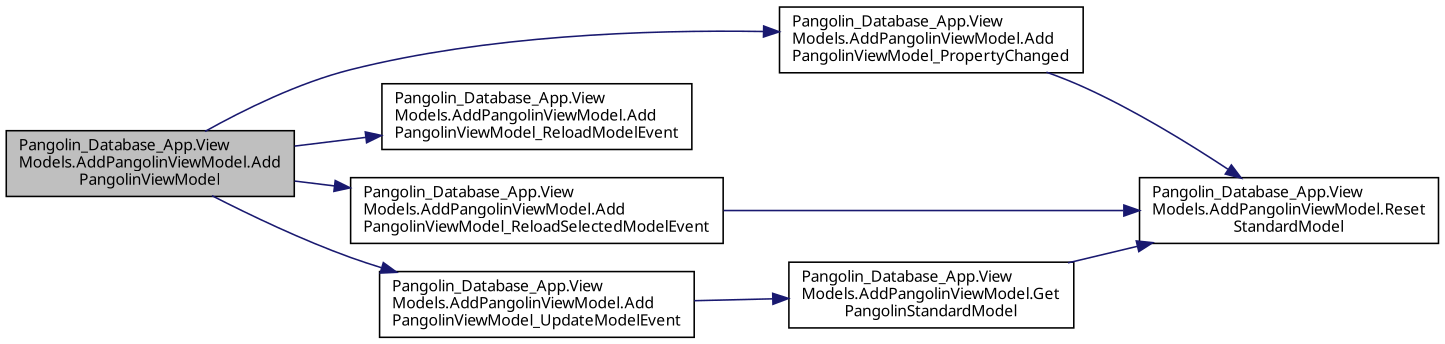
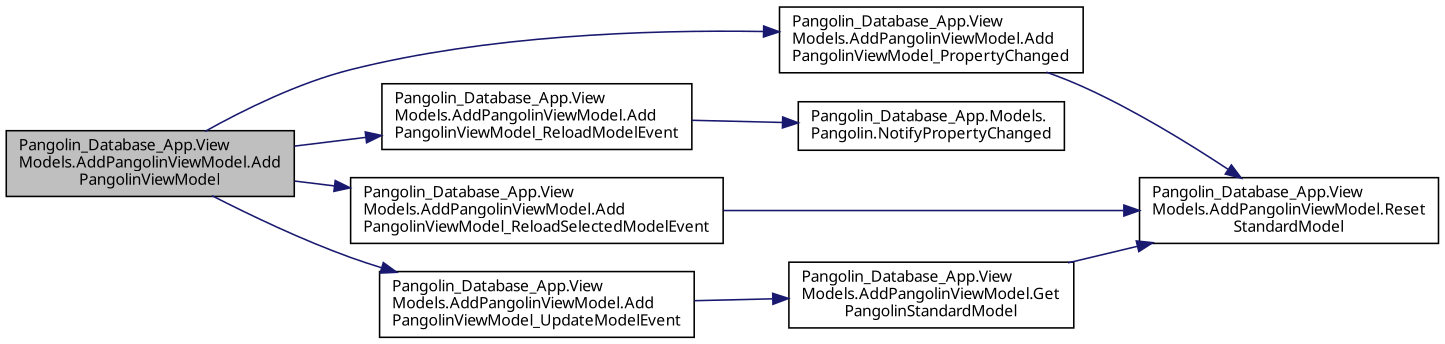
  digraph {
    rankdir=LR
    fontname="Noto Sans"
    node [color=black fillcolor=white fontname="Noto Sans" fontsize=10 shape=record style=filled]
    edge [color=midnightblue fontname="Noto Sans" fontsize=10 labelfontname=Helvetica labelfontsize=10 style=solid]
    n1 [fillcolor=grey75 fontcolor=black height=0.2 label="Pangolin_Database_App.View\lModels.AddPangolinViewModel.Add\lPangolinViewModel" width=0.4]
    n2 [height=0.2 label="Pangolin_Database_App.View\lModels.AddPangolinViewModel.Add\lPangolinViewModel_PropertyChanged" width=0.4]
    n3 [height=0.2 label="Pangolin_Database_App.View\lModels.AddPangolinViewModel.Add\lPangolinViewModel_ReloadModelEvent" width=0.4]
    n4 [height=0.2 label="Pangolin_Database_App.View\lModels.AddPangolinViewModel.Add\lPangolinViewModel_ReloadSelectedModelEvent" width=0.4]
    n5 [height=0.2 label="Pangolin_Database_App.View\lModels.AddPangolinViewModel.Add\lPangolinViewModel_UpdateModelEvent" width=0.4]
    n6 [height=0.2 label="Pangolin_Database_App.View\lModels.AddPangolinViewModel.Reset\lStandardModel" width=0.4]
+   n7 [height=0.2 label="Pangolin_Database_App.Models.\lPangolin.NotifyPropertyChanged" width=0.4]
    n8 [height=0.2 label="Pangolin_Database_App.View\lModels.AddPangolinViewModel.Get\lPangolinStandardModel" width=0.4]
    n1 -> n2
    n1 -> n3
    n1 -> n4
    n1 -> n5
    n2 -> n6
+   n3 -> n7
    n4 -> n6
    n5 -> n8
    n8 -> n6
  }
